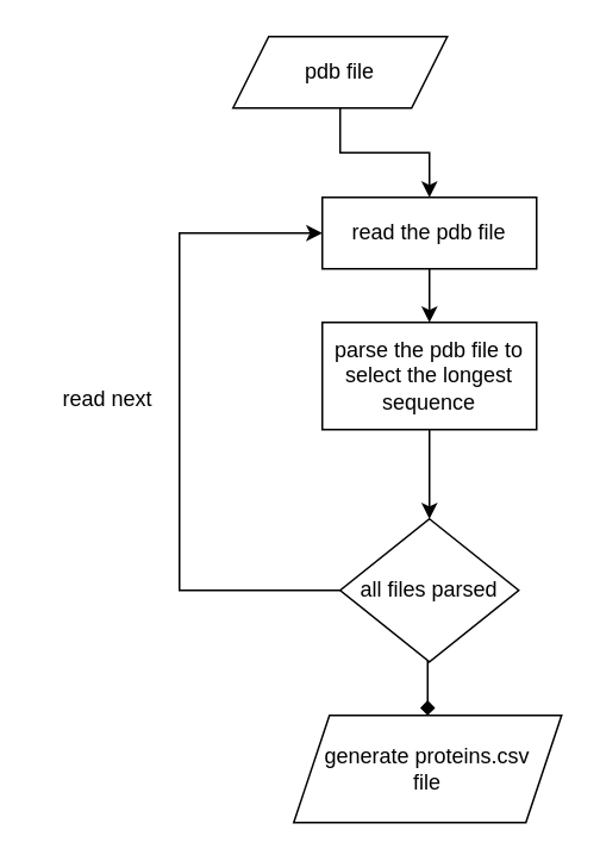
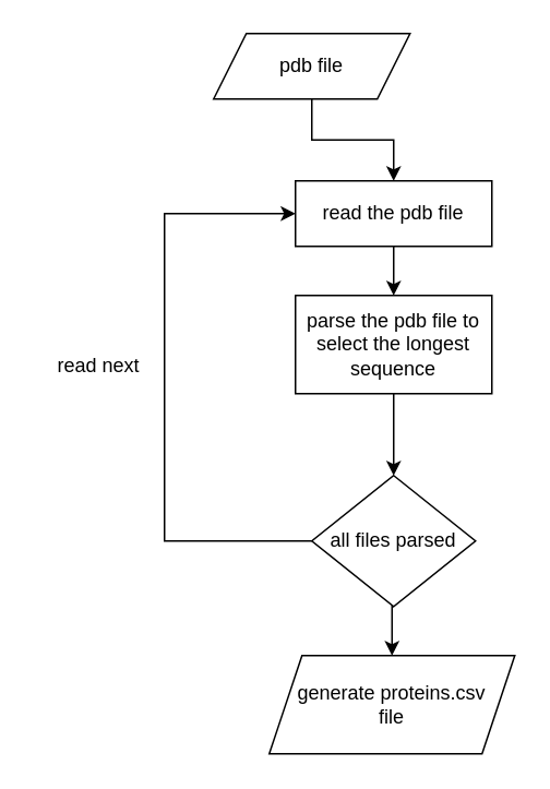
  <mxCell id="0" />
  <mxCell id="1" parent="0" />
  <mxCell id="2" style="edgeStyle=orthogonalEdgeStyle;rounded=0;orthogonalLoop=1;jettySize=auto;html=1;exitX=0.5;exitY=1;exitDx=0;exitDy=0;entryX=0.5;entryY=0;entryDx=0;entryDy=0;" parent="1" source="3" target="7" edge="1"><mxGeometry relative="1" as="geometry" /></mxCell>
  <mxCell id="3" value="read the pdb file" style="rounded=0;whiteSpace=wrap;html=1;" parent="1" vertex="1"><mxGeometry x="180" y="110" width="120" height="40" as="geometry" /></mxCell>
  <mxCell id="4" style="edgeStyle=orthogonalEdgeStyle;rounded=0;orthogonalLoop=1;jettySize=auto;html=1;exitX=0.5;exitY=1;exitDx=0;exitDy=0;entryX=0.5;entryY=0;entryDx=0;entryDy=0;" parent="1" source="5" target="3" edge="1"><mxGeometry relative="1" as="geometry" /></mxCell>
  <mxCell id="5" value="pdb file" style="shape=parallelogram;perimeter=parallelogramPerimeter;whiteSpace=wrap;html=1;fixedSize=1;" parent="1" vertex="1"><mxGeometry x="130" y="20" width="120" height="40" as="geometry" /></mxCell>
  <mxCell id="6" style="edgeStyle=orthogonalEdgeStyle;rounded=0;orthogonalLoop=1;jettySize=auto;html=1;exitX=0.5;exitY=1;exitDx=0;exitDy=0;entryX=0.5;entryY=0;entryDx=0;entryDy=0;" parent="1" source="7" target="11" edge="1"><mxGeometry relative="1" as="geometry"><mxPoint x="240" y="280" as="targetPoint" /></mxGeometry></mxCell>
  <mxCell id="7" value="parse the pdb file to select the longest sequence" style="rounded=0;whiteSpace=wrap;html=1;" parent="1" vertex="1"><mxGeometry x="180" y="180" width="120" height="60" as="geometry" /></mxCell>
  <mxCell id="8" value="read next" style="text;html=1;align=center;verticalAlign=middle;whiteSpace=wrap;rounded=0;" parent="1" vertex="1"><mxGeometry x="20" y="195" width="80" height="55" as="geometry" /></mxCell>
  <mxCell id="9" style="edgeStyle=orthogonalEdgeStyle;rounded=0;orthogonalLoop=1;jettySize=auto;html=1;exitX=0;exitY=0.5;exitDx=0;exitDy=0;entryX=0;entryY=0.5;entryDx=0;entryDy=0;" parent="1" source="11" target="3" edge="1"><mxGeometry relative="1" as="geometry"><mxPoint x="100" y="150" as="targetPoint" /><Array as="points"><mxPoint x="100" y="330" /><mxPoint x="100" y="130" /></Array></mxGeometry></mxCell>
- <mxCell id="10" style="edgeStyle=orthogonalEdgeStyle;rounded=0;orthogonalLoop=1;jettySize=auto;html=1;exitX=0.5;exitY=1;exitDx=0;exitDy=0;entryX=0.5;entryY=0;entryDx=0;entryDy=0;endArrow=diamond;" parent="1" source="11" target="12" edge="1"><mxGeometry relative="1" as="geometry" /></mxCell>
+ <mxCell id="10" style="edgeStyle=orthogonalEdgeStyle;rounded=0;orthogonalLoop=1;jettySize=auto;html=1;exitX=0.5;exitY=1;exitDx=0;exitDy=0;entryX=0.5;entryY=0;entryDx=0;entryDy=0;" parent="1" source="11" target="12" edge="1"><mxGeometry relative="1" as="geometry" /></mxCell>
  <mxCell id="11" value="all files parsed" style="rhombus;whiteSpace=wrap;html=1;" parent="1" vertex="1"><mxGeometry x="190" y="290" width="100" height="80" as="geometry" /></mxCell>
  <mxCell id="12" value="generate proteins.csv&lt;div&gt;file&lt;/div&gt;" style="shape=parallelogram;perimeter=parallelogramPerimeter;whiteSpace=wrap;html=1;fixedSize=1;" parent="1" vertex="1"><mxGeometry x="164" y="400" width="150" height="60" as="geometry" /></mxCell>
